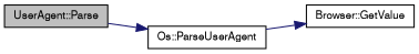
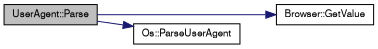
  digraph {
    rankdir=LR
    node [color=black fontname=FreeSans fontsize=10 shape=record]
    edge [color=midnightblue fontname=FreeSans fontsize=10 labelfontname=FreeSans labelfontsize=10 style=solid]
    n1 [fillcolor=grey75 fontcolor=black height=0.2 label="UserAgent::Parse" style=filled width=0.4]
    n2 [height=0.2 label="Browser::GetValue" width=0.4]
    n3 [height=0.2 label="Os::ParseUserAgent" width=0.4]
-   n3 -> n2
+   n1 -> n2
    n1 -> n3
  }
